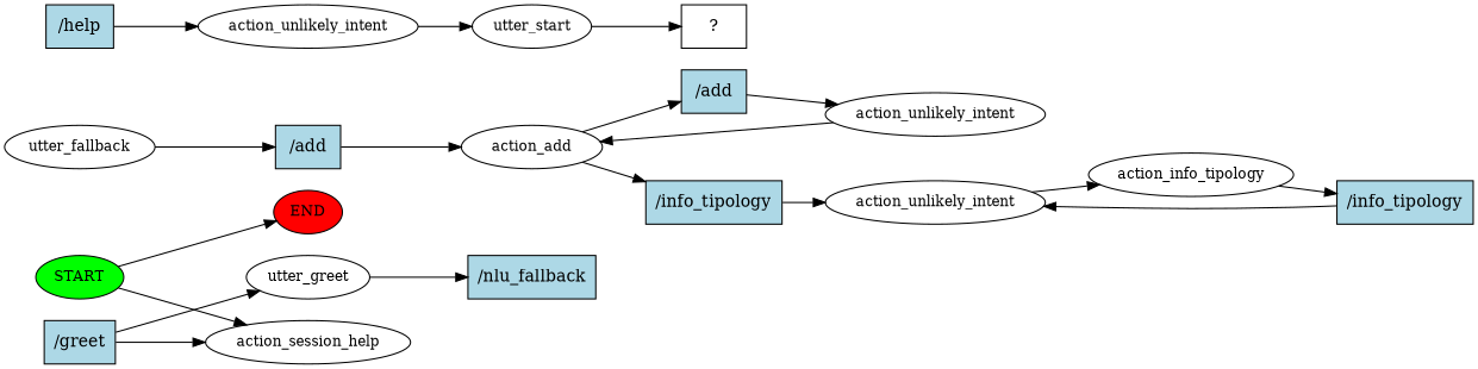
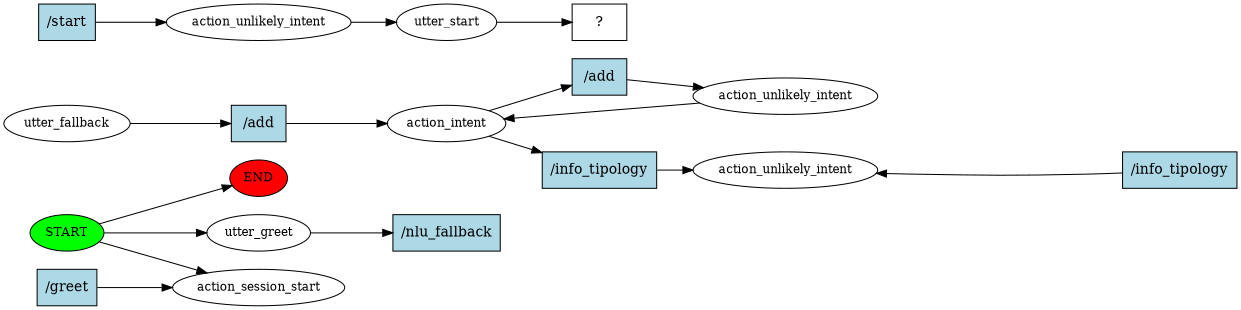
  digraph {
    rankdir=LR
    node [fontsize=12]
    n1 [fillcolor=green label=START style=filled]
    n2 [fillcolor=red label=END style=filled]
-   n3 [label=action_session_help]
+   n3 [label=action_session_start]
    n4 [fillcolor=lightblue label="/greet" shape=rect style=filled fontsize=""]
    n5 [label=utter_greet]
    n6 [fillcolor=lightblue label="/nlu_fallback" shape=rect style=filled fontsize=""]
    n7 [label=utter_fallback]
    n8 [fillcolor=lightblue label="/add" shape=rect style=filled fontsize=""]
-   n9 [label=action_add]
+   n9 [label=action_intent]
    n10 [fillcolor=lightblue label="/add" shape=rect style=filled fontsize=""]
    n11 [fillcolor=lightblue label="/info_tipology" shape=rect style=filled fontsize=""]
    n12 [label=action_unlikely_intent]
    n13 [label=action_unlikely_intent]
-   n14 [label=action_info_tipology]
    n15 [fillcolor=lightblue label="/info_tipology" shape=rect style=filled fontsize=""]
-   n16 [fillcolor=lightblue label="/help" shape=rect style=filled fontsize=""]
+   n16 [fillcolor=lightblue label="/start" shape=rect style=filled fontsize=""]
    n17 [label=action_unlikely_intent]
    n18 [label=utter_start]
    n19 [label="  ?  " shape=rect fontsize=""]
    n1 -> n2
    n1 -> n3
    n4 -> n3
-   n4 -> n5
+   n1 -> n5
    n5 -> n6
    n7 -> n8
    n8 -> n9
    n9 -> n10
    n9 -> n11
    n10 -> n12
    n11 -> n13
    n12 -> n9
-   n13 -> n14
-   n14 -> n15
    n15 -> n13
    n16 -> n17
    n17 -> n18
    n18 -> n19
  }
